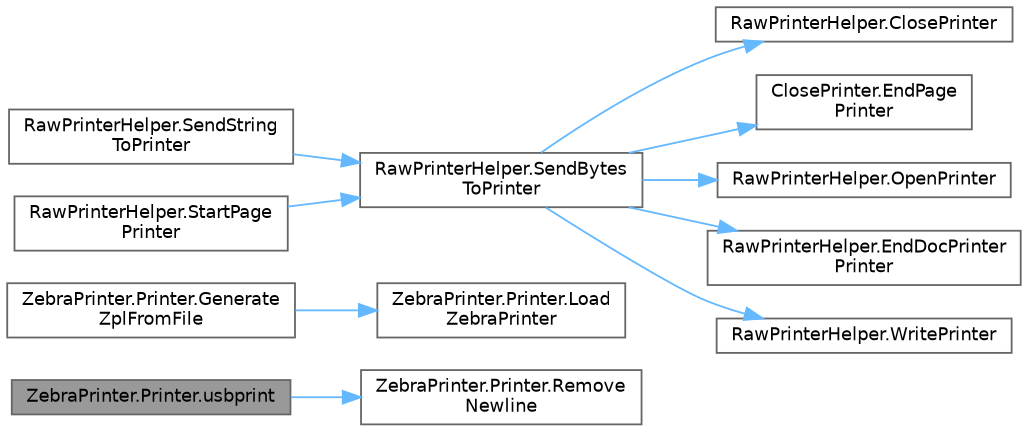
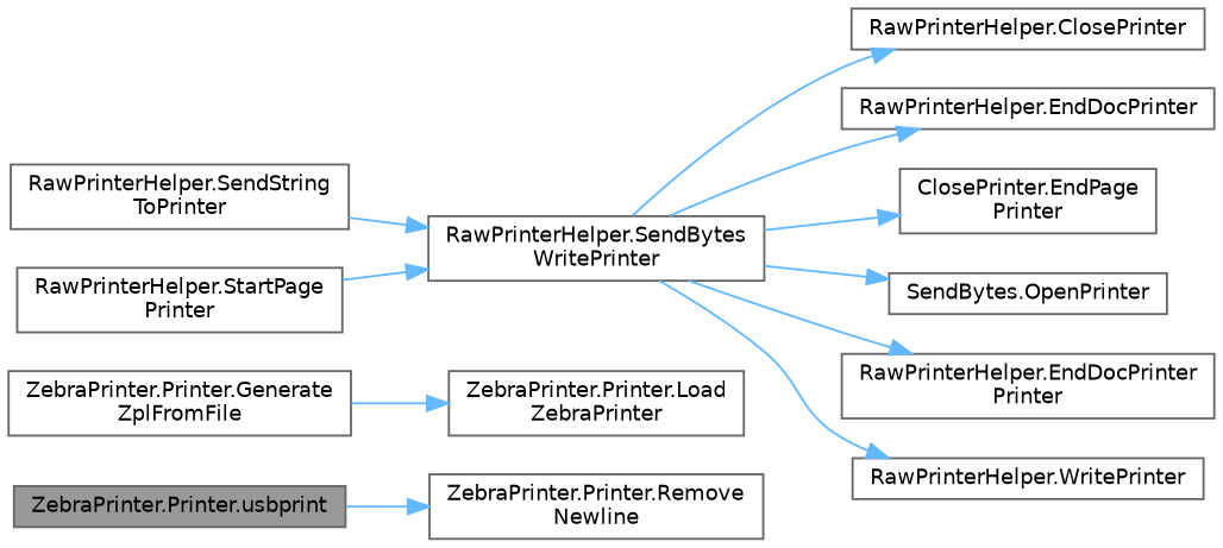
  digraph {
    rankdir=LR
    node [color=grey40 fillcolor=white fontname=Helvetica fontsize=10 shape=box style=filled]
    edge [color=steelblue1 fontname=Helvetica fontsize=10 labelfontname=Helvetica labelfontsize=10 style=solid]
    n1 [color=gray40 fillcolor=grey60 fontcolor=black height=0.2 label="ZebraPrinter.Printer.usbprint" width=0.4]
    n2 [height=0.2 label="ZebraPrinter.Printer.Remove\lNewline" width=0.4]
    n3 [height=0.2 label="ZebraPrinter.Printer.Generate\lZplFromFile" width=0.4]
    n4 [height=0.2 label="ZebraPrinter.Printer.Load\lZebraPrinter" width=0.4]
    n5 [height=0.2 label="RawPrinterHelper.SendString\lToPrinter" width=0.4]
-   n6 [height=0.2 label="RawPrinterHelper.SendBytes\lToPrinter" width=0.4]
+   n6 [height=0.2 label="RawPrinterHelper.SendBytes\lWritePrinter" width=0.4]
    n7 [height=0.2 label="RawPrinterHelper.ClosePrinter" width=0.4]
+   n8 [height=0.2 label="RawPrinterHelper.EndDocPrinter" width=0.4]
    n9 [height=0.2 label="ClosePrinter.EndPage\lPrinter" width=0.4]
-   n10 [height=0.2 label="RawPrinterHelper.OpenPrinter" width=0.4]
+   n10 [height=0.2 label="SendBytes.OpenPrinter" width=0.4]
    n11 [height=0.2 label="RawPrinterHelper.EndDocPrinter\lPrinter" width=0.4]
    n12 [height=0.2 label="RawPrinterHelper.WritePrinter" width=0.4]
    n13 [height=0.2 label="RawPrinterHelper.StartPage\lPrinter" width=0.4]
    n1 -> n2
    n3 -> n4
    n5 -> n6
    n6 -> n7
+   n6 -> n8
    n6 -> n9
    n6 -> n10
    n6 -> n11
    n6 -> n12
    n13 -> n6
  }
